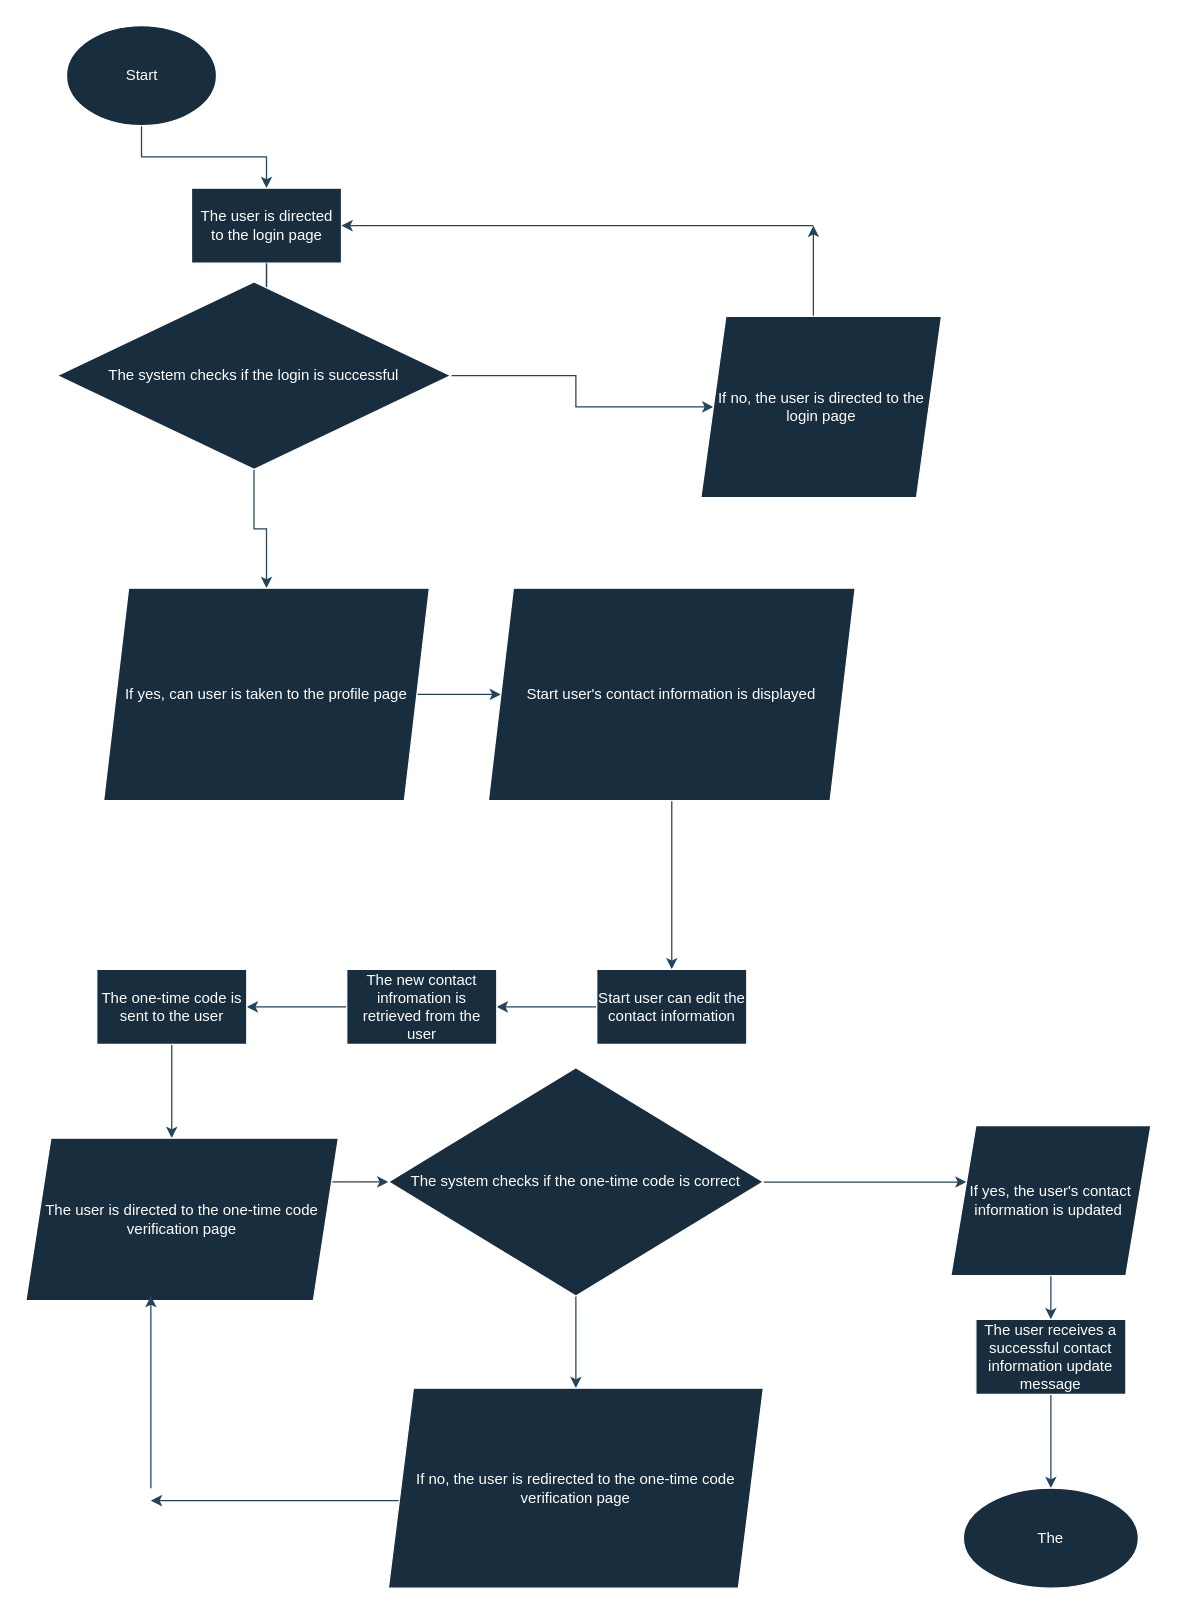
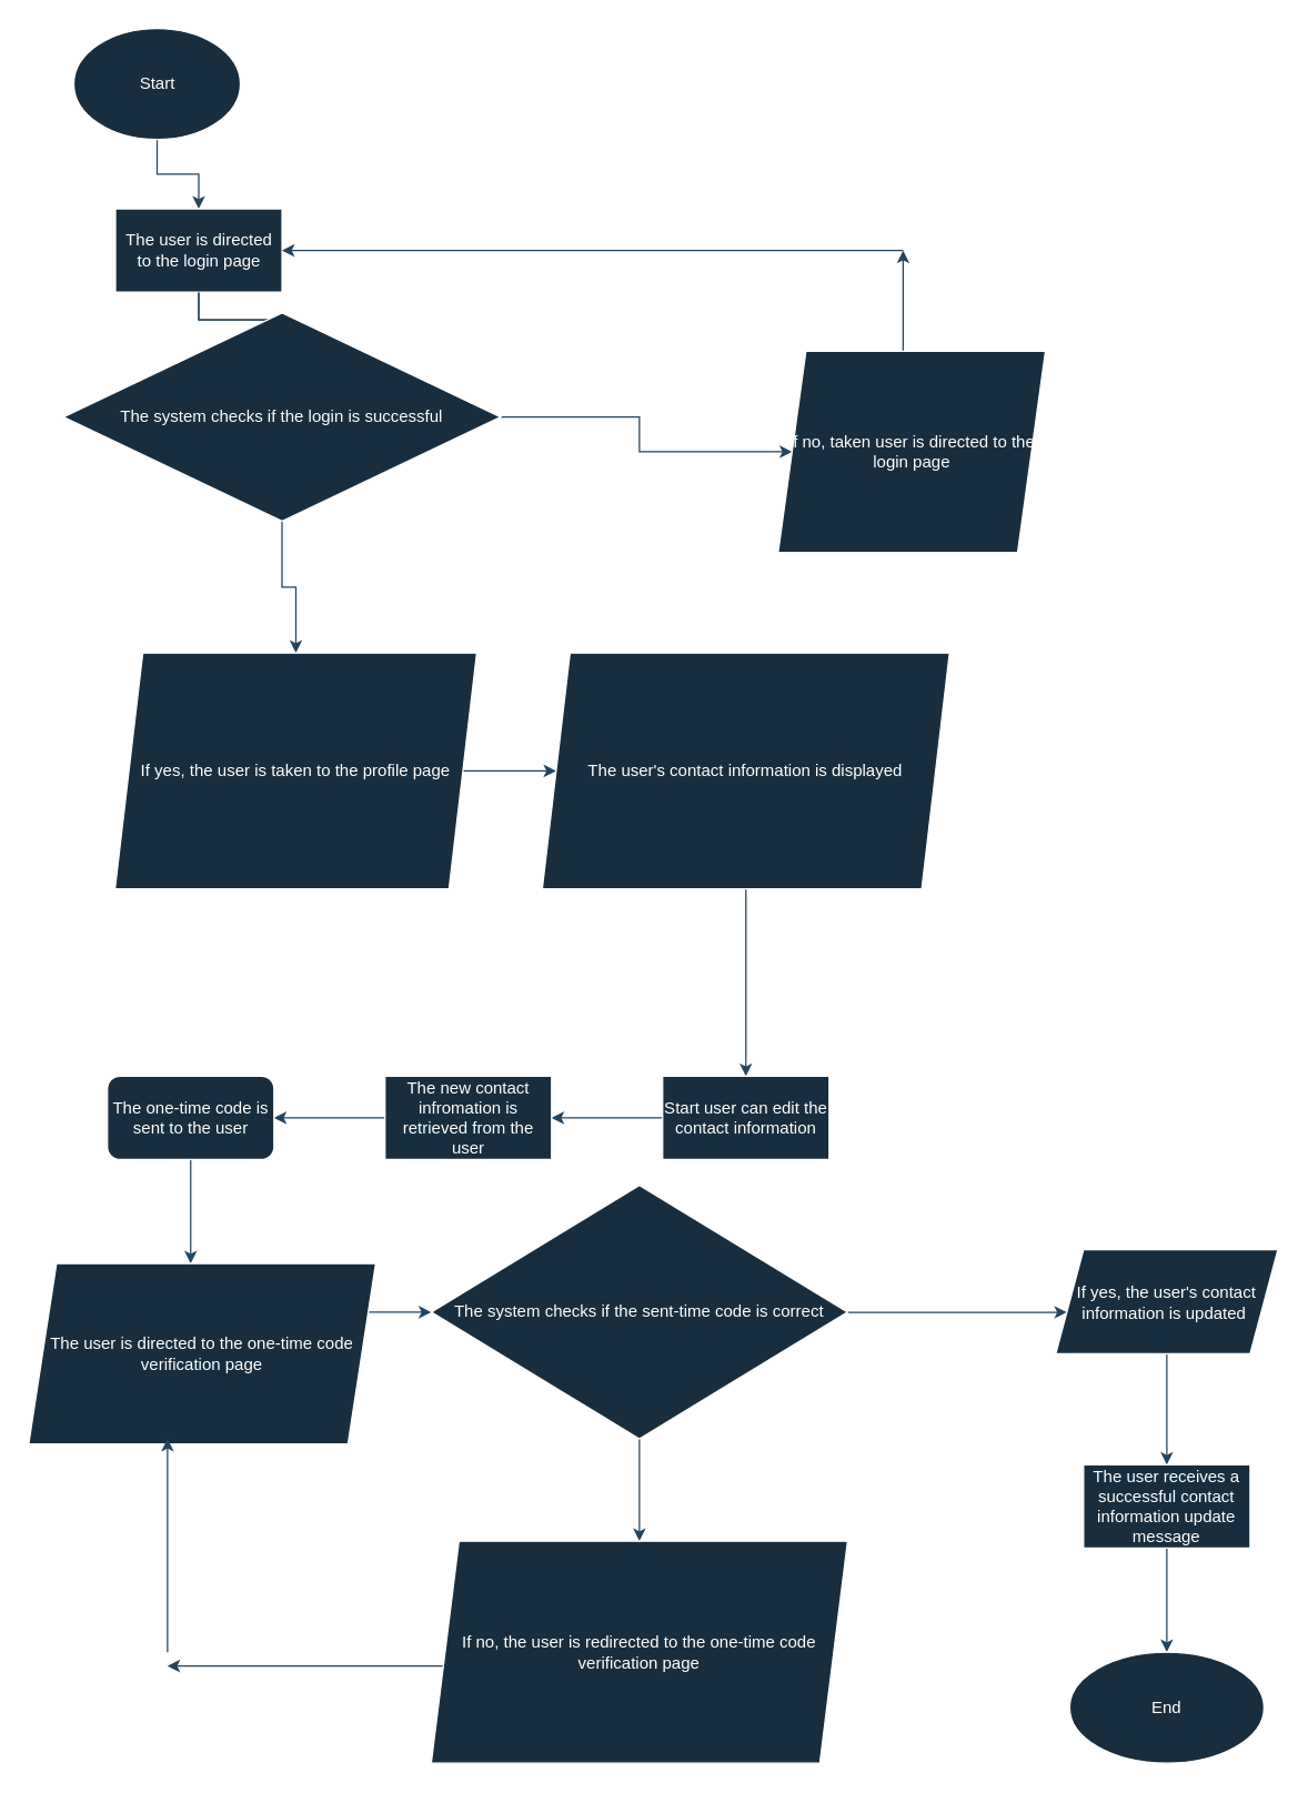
  <mxCell id="0" />
  <mxCell id="1" parent="0" />
  <mxCell id="2" value="" style="edgeStyle=orthogonalEdgeStyle;rounded=0;orthogonalLoop=1;jettySize=auto;html=1;labelBackgroundColor=none;fontColor=default;strokeColor=#23445D;" edge="1" parent="1" source="3" target="5"><mxGeometry relative="1" as="geometry" /></mxCell>
  <mxCell id="3" value="Start" style="ellipse;whiteSpace=wrap;html=1;labelBackgroundColor=none;fillColor=#182E3E;strokeColor=#FFFFFF;fontColor=#FFFFFF;" vertex="1" parent="1"><mxGeometry x="52.5" y="20" width="120" height="80" as="geometry" /></mxCell>
  <mxCell id="4" value="" style="edgeStyle=orthogonalEdgeStyle;rounded=0;orthogonalLoop=1;jettySize=auto;html=1;labelBackgroundColor=none;fontColor=default;strokeColor=#23445D;" edge="1" parent="1" source="5" target="9"><mxGeometry relative="1" as="geometry" /></mxCell>
- <mxCell id="5" value="The user is directed to the login page" style="whiteSpace=wrap;html=1;labelBackgroundColor=none;fillColor=#182E3E;strokeColor=#FFFFFF;fontColor=#FFFFFF;" vertex="1" parent="1"><mxGeometry x="152.5" y="150" width="120" height="60" as="geometry" /></mxCell>
+ <mxCell id="5" value="The user is directed to the login page" style="whiteSpace=wrap;html=1;labelBackgroundColor=none;fillColor=#182E3E;strokeColor=#FFFFFF;fontColor=#FFFFFF;" vertex="1" parent="1"><mxGeometry x="82.5" y="150" width="120" height="60" as="geometry" /></mxCell>
  <mxCell id="6" value="" style="edgeStyle=orthogonalEdgeStyle;rounded=0;orthogonalLoop=1;jettySize=auto;html=1;labelBackgroundColor=none;fontColor=default;strokeColor=#23445D;" edge="1" parent="1" source="5" target="9"><mxGeometry relative="1" as="geometry"><mxPoint x="160" y="210" as="sourcePoint" /><mxPoint x="160" y="320" as="targetPoint" /></mxGeometry></mxCell>
  <mxCell id="7" value="" style="edgeStyle=orthogonalEdgeStyle;rounded=0;orthogonalLoop=1;jettySize=auto;html=1;labelBackgroundColor=none;fontColor=default;strokeColor=#23445D;" edge="1" parent="1" source="9" target="11"><mxGeometry relative="1" as="geometry" /></mxCell>
  <mxCell id="8" value="" style="edgeStyle=orthogonalEdgeStyle;rounded=0;orthogonalLoop=1;jettySize=auto;html=1;labelBackgroundColor=none;fontColor=default;strokeColor=#23445D;" edge="1" parent="1" source="9" target="14"><mxGeometry relative="1" as="geometry" /></mxCell>
  <mxCell id="9" value="The system checks if the login is successful" style="rhombus;whiteSpace=wrap;html=1;labelBackgroundColor=none;fillColor=#182E3E;strokeColor=#FFFFFF;fontColor=#FFFFFF;" vertex="1" parent="1"><mxGeometry x="45" y="225" width="315" height="150" as="geometry" /></mxCell>
  <mxCell id="10" value="" style="edgeStyle=orthogonalEdgeStyle;rounded=0;orthogonalLoop=1;jettySize=auto;html=1;labelBackgroundColor=none;fontColor=default;strokeColor=#23445D;" edge="1" parent="1" source="11"><mxGeometry relative="1" as="geometry"><mxPoint x="650" y="180" as="targetPoint" /><Array as="points"><mxPoint x="650" y="190" /><mxPoint x="650" y="190" /></Array></mxGeometry></mxCell>
- <mxCell id="11" value="If no, the user is directed to the login page" style="shape=parallelogram;perimeter=parallelogramPerimeter;whiteSpace=wrap;html=1;fixedSize=1;labelBackgroundColor=none;fillColor=#182E3E;strokeColor=#FFFFFF;fontColor=#FFFFFF;" vertex="1" parent="1"><mxGeometry x="560" y="252.5" width="192.5" height="145" as="geometry" /></mxCell>
+ <mxCell id="11" value="If no, taken user is directed to the login page" style="shape=parallelogram;perimeter=parallelogramPerimeter;whiteSpace=wrap;html=1;fixedSize=1;labelBackgroundColor=none;fillColor=#182E3E;strokeColor=#FFFFFF;fontColor=#FFFFFF;" vertex="1" parent="1"><mxGeometry x="560" y="252.5" width="192.5" height="145" as="geometry" /></mxCell>
  <mxCell id="12" value="" style="edgeStyle=orthogonalEdgeStyle;rounded=0;orthogonalLoop=1;jettySize=auto;html=1;entryX=1;entryY=0.5;entryDx=0;entryDy=0;labelBackgroundColor=none;fontColor=default;strokeColor=#23445D;" edge="1" parent="1" target="5"><mxGeometry relative="1" as="geometry"><mxPoint x="406.25" y="180" as="sourcePoint" /><mxPoint x="340" y="190" as="targetPoint" /><Array as="points"><mxPoint x="650" y="180" /><mxPoint x="650" y="180" /></Array></mxGeometry></mxCell>
  <mxCell id="13" value="" style="edgeStyle=orthogonalEdgeStyle;rounded=0;orthogonalLoop=1;jettySize=auto;html=1;labelBackgroundColor=none;fontColor=default;strokeColor=#23445D;" edge="1" parent="1" source="14" target="16"><mxGeometry relative="1" as="geometry" /></mxCell>
- <mxCell id="14" value="If yes, can user is taken to the profile page" style="shape=parallelogram;perimeter=parallelogramPerimeter;whiteSpace=wrap;html=1;fixedSize=1;labelBackgroundColor=none;fillColor=#182E3E;strokeColor=#FFFFFF;fontColor=#FFFFFF;" vertex="1" parent="1"><mxGeometry x="82.19" y="470" width="260.62" height="170" as="geometry" /></mxCell>
+ <mxCell id="14" value="If yes, the user is taken to the profile page" style="shape=parallelogram;perimeter=parallelogramPerimeter;whiteSpace=wrap;html=1;fixedSize=1;labelBackgroundColor=none;fillColor=#182E3E;strokeColor=#FFFFFF;fontColor=#FFFFFF;" vertex="1" parent="1"><mxGeometry x="82.19" y="470" width="260.62" height="170" as="geometry" /></mxCell>
  <mxCell id="15" value="" style="edgeStyle=orthogonalEdgeStyle;rounded=0;orthogonalLoop=1;jettySize=auto;html=1;labelBackgroundColor=none;fontColor=default;strokeColor=#23445D;" edge="1" parent="1" source="16" target="18"><mxGeometry relative="1" as="geometry" /></mxCell>
- <mxCell id="16" value="Start user's contact information is displayed" style="shape=parallelogram;perimeter=parallelogramPerimeter;whiteSpace=wrap;html=1;fixedSize=1;labelBackgroundColor=none;fillColor=#182E3E;strokeColor=#FFFFFF;fontColor=#FFFFFF;" vertex="1" parent="1"><mxGeometry x="390" y="470" width="293.43" height="170" as="geometry" /></mxCell>
+ <mxCell id="16" value="The user's contact information is displayed" style="shape=parallelogram;perimeter=parallelogramPerimeter;whiteSpace=wrap;html=1;fixedSize=1;labelBackgroundColor=none;fillColor=#182E3E;strokeColor=#FFFFFF;fontColor=#FFFFFF;" vertex="1" parent="1"><mxGeometry x="390" y="470" width="293.43" height="170" as="geometry" /></mxCell>
  <mxCell id="17" value="" style="edgeStyle=orthogonalEdgeStyle;rounded=0;orthogonalLoop=1;jettySize=auto;html=1;labelBackgroundColor=none;fontColor=default;strokeColor=#23445D;" edge="1" parent="1" source="18" target="20"><mxGeometry relative="1" as="geometry" /></mxCell>
  <mxCell id="18" value="Start user can edit the contact information" style="whiteSpace=wrap;html=1;labelBackgroundColor=none;fillColor=#182E3E;strokeColor=#FFFFFF;fontColor=#FFFFFF;" vertex="1" parent="1"><mxGeometry x="476.715" y="775" width="120" height="60" as="geometry" /></mxCell>
  <mxCell id="19" value="" style="edgeStyle=orthogonalEdgeStyle;rounded=0;orthogonalLoop=1;jettySize=auto;html=1;labelBackgroundColor=none;fontColor=default;strokeColor=#23445D;" edge="1" parent="1" source="20" target="22"><mxGeometry relative="1" as="geometry" /></mxCell>
  <mxCell id="20" value="The new contact infromation is retrieved from the user" style="whiteSpace=wrap;html=1;labelBackgroundColor=none;fillColor=#182E3E;strokeColor=#FFFFFF;fontColor=#FFFFFF;" vertex="1" parent="1"><mxGeometry x="276.715" y="775" width="120" height="60" as="geometry" /></mxCell>
  <mxCell id="21" value="" style="edgeStyle=orthogonalEdgeStyle;rounded=0;orthogonalLoop=1;jettySize=auto;html=1;labelBackgroundColor=none;fontColor=default;strokeColor=#23445D;" edge="1" parent="1" source="22" target="24"><mxGeometry relative="1" as="geometry"><Array as="points"><mxPoint x="137" y="890" /><mxPoint x="137" y="890" /></Array></mxGeometry></mxCell>
- <mxCell id="22" value="The one-time code is sent to the user" style="whiteSpace=wrap;html=1;labelBackgroundColor=none;fillColor=#182E3E;strokeColor=#FFFFFF;fontColor=#FFFFFF;" vertex="1" parent="1"><mxGeometry x="76.715" y="775" width="120" height="60" as="geometry" /></mxCell>
+ <mxCell id="22" value="The one-time code is sent to the user" style="whiteSpace=wrap;html=1;labelBackgroundColor=none;fillColor=#182E3E;strokeColor=#FFFFFF;fontColor=#FFFFFF;rounded=1;" vertex="1" parent="1"><mxGeometry x="76.715" y="775" width="120" height="60" as="geometry" /></mxCell>
  <mxCell id="23" value="" style="edgeStyle=orthogonalEdgeStyle;rounded=0;orthogonalLoop=1;jettySize=auto;html=1;labelBackgroundColor=none;fontColor=default;strokeColor=#23445D;" edge="1" parent="1" source="24" target="27"><mxGeometry relative="1" as="geometry"><Array as="points"><mxPoint x="280" y="945" /><mxPoint x="280" y="945" /></Array></mxGeometry></mxCell>
  <mxCell id="24" value="The user is directed to the one-time code verification page" style="shape=parallelogram;perimeter=parallelogramPerimeter;whiteSpace=wrap;html=1;fixedSize=1;labelBackgroundColor=none;fillColor=#182E3E;strokeColor=#FFFFFF;fontColor=#FFFFFF;" vertex="1" parent="1"><mxGeometry y="910" width="250" height="130" as="geometry" x="20" /></mxCell>
  <mxCell id="25" value="" style="edgeStyle=orthogonalEdgeStyle;rounded=0;orthogonalLoop=1;jettySize=auto;html=1;labelBackgroundColor=none;fontColor=default;strokeColor=#23445D;" edge="1" parent="1" source="27" target="29"><mxGeometry relative="1" as="geometry" /></mxCell>
  <mxCell id="26" value="" style="edgeStyle=orthogonalEdgeStyle;rounded=0;orthogonalLoop=1;jettySize=auto;html=1;labelBackgroundColor=none;fontColor=default;strokeColor=#23445D;" edge="1" parent="1" source="27" target="32"><mxGeometry relative="1" as="geometry"><Array as="points"><mxPoint x="710" y="945" /><mxPoint x="710" y="945" /></Array></mxGeometry></mxCell>
- <mxCell id="27" value="The system checks if the one-time code is correct" style="rhombus;whiteSpace=wrap;html=1;labelBackgroundColor=none;fillColor=#182E3E;strokeColor=#FFFFFF;fontColor=#FFFFFF;" vertex="1" parent="1"><mxGeometry x="310" y="853.75" width="300" height="182.5" as="geometry" /></mxCell>
+ <mxCell id="27" value="The system checks if the sent-time code is correct" style="rhombus;whiteSpace=wrap;html=1;labelBackgroundColor=none;fillColor=#182E3E;strokeColor=#FFFFFF;fontColor=#FFFFFF;" vertex="1" parent="1"><mxGeometry x="310" y="853.75" width="300" height="182.5" as="geometry" /></mxCell>
  <mxCell id="28" value="" style="edgeStyle=orthogonalEdgeStyle;rounded=0;orthogonalLoop=1;jettySize=auto;html=1;labelBackgroundColor=none;fontColor=default;strokeColor=#23445D;" edge="1" parent="1" source="29"><mxGeometry relative="1" as="geometry"><mxPoint x="120" y="1200" as="targetPoint" /><Array as="points"><mxPoint x="140" y="1200" /></Array></mxGeometry></mxCell>
  <mxCell id="29" value="If no, the user is redirected to the one-time code verification page" style="shape=parallelogram;perimeter=parallelogramPerimeter;whiteSpace=wrap;html=1;fixedSize=1;labelBackgroundColor=none;fillColor=#182E3E;strokeColor=#FFFFFF;fontColor=#FFFFFF;" vertex="1" parent="1"><mxGeometry x="310" y="1110" width="300" height="160" as="geometry" /></mxCell>
  <mxCell id="30" value="" style="edgeStyle=orthogonalEdgeStyle;rounded=0;orthogonalLoop=1;jettySize=auto;html=1;labelBackgroundColor=none;fontColor=default;strokeColor=#23445D;" edge="1" parent="1"><mxGeometry relative="1" as="geometry"><mxPoint x="120" y="1190" as="sourcePoint" /><mxPoint x="120" y="1036.25" as="targetPoint" /></mxGeometry></mxCell>
  <mxCell id="31" value="" style="edgeStyle=orthogonalEdgeStyle;rounded=0;orthogonalLoop=1;jettySize=auto;html=1;labelBackgroundColor=none;fontColor=default;strokeColor=#23445D;" edge="1" parent="1" source="32" target="34"><mxGeometry relative="1" as="geometry" /></mxCell>
- <mxCell id="32" value="If yes, the user's contact information is updated&amp;nbsp;" style="shape=parallelogram;perimeter=parallelogramPerimeter;whiteSpace=wrap;html=1;fixedSize=1;labelBackgroundColor=none;fillColor=#182E3E;strokeColor=#FFFFFF;fontColor=#FFFFFF;" vertex="1" parent="1"><mxGeometry x="760" y="900" width="160" height="120" as="geometry" /></mxCell>
+ <mxCell id="32" value="If yes, the user's contact information is updated&amp;nbsp;" style="shape=parallelogram;perimeter=parallelogramPerimeter;whiteSpace=wrap;html=1;fixedSize=1;labelBackgroundColor=none;fillColor=#182E3E;strokeColor=#FFFFFF;fontColor=#FFFFFF;" vertex="1" parent="1"><mxGeometry x="760" y="900" width="160" height="75" as="geometry" /></mxCell>
  <mxCell id="33" value="" style="edgeStyle=orthogonalEdgeStyle;rounded=0;orthogonalLoop=1;jettySize=auto;html=1;labelBackgroundColor=none;fontColor=default;strokeColor=#23445D;" edge="1" parent="1" source="34" target="35"><mxGeometry relative="1" as="geometry" /></mxCell>
  <mxCell id="34" value="The user receives a successful contact information update message" style="whiteSpace=wrap;html=1;labelBackgroundColor=none;fillColor=#182E3E;strokeColor=#FFFFFF;fontColor=#FFFFFF;" vertex="1" parent="1"><mxGeometry x="780" y="1055" width="120" height="60" as="geometry" /></mxCell>
- <mxCell id="35" value="The" style="ellipse;whiteSpace=wrap;html=1;labelBackgroundColor=none;fillColor=#182E3E;strokeColor=#FFFFFF;fontColor=#FFFFFF;" vertex="1" parent="1"><mxGeometry x="770" y="1190" width="140" height="80" as="geometry" /></mxCell>
+ <mxCell id="35" value="End" style="ellipse;whiteSpace=wrap;html=1;labelBackgroundColor=none;fillColor=#182E3E;strokeColor=#FFFFFF;fontColor=#FFFFFF;" vertex="1" parent="1"><mxGeometry x="770" y="1190" width="140" height="80" as="geometry" /></mxCell>
